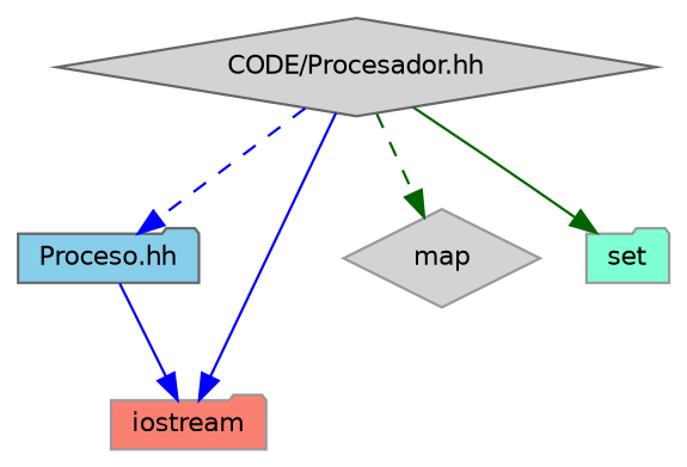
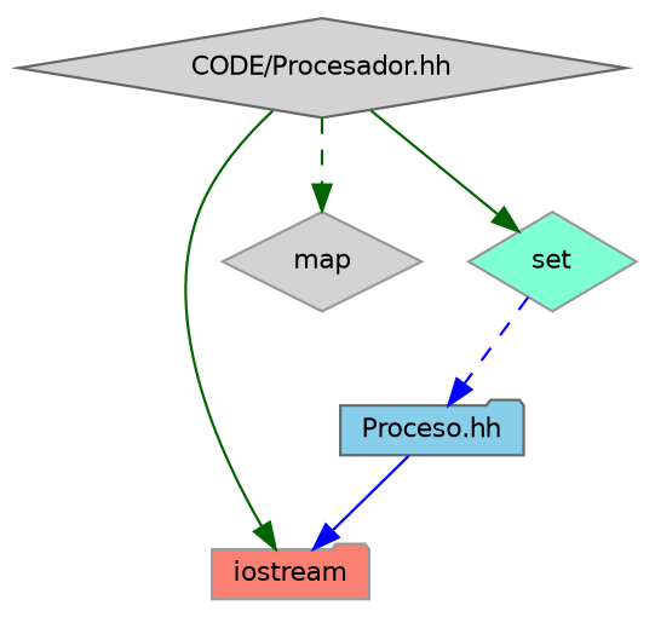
  digraph {
    node [color=grey60 fillcolor=lightgrey fontname=Helvetica fontsize=10 shape=diamond style=filled]
    edge [color=blue fontname=Helvetica fontsize=10 labelfontname=Helvetica labelfontsize=10 style=solid]
    n1 [color=gray40 fontcolor=black height=0.2 label="CODE/Procesador.hh" width=0.4]
    n2 [color=grey40 fillcolor=skyblue height=0.2 label="Proceso.hh" shape=folder width=0.4]
    n3 [fillcolor=salmon height=0.2 label=iostream shape=folder width=0.4]
    n4 [height=0.2 label=map width=0.4]
-   n5 [fillcolor=aquamarine height=0.2 label=set shape=folder width=0.4]
-   n1 -> n2 [style=dashed]
-   n1 -> n3
+   n5 [fillcolor=aquamarine height=0.2 label=set width=0.4]
+   n5 -> n2 [style=dashed]
+   n1 -> n3 [color=darkgreen]
    n1 -> n4 [color=darkgreen style=dashed]
    n1 -> n5 [color=darkgreen]
    n2 -> n3
  }
